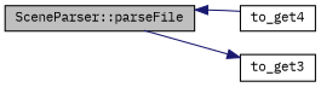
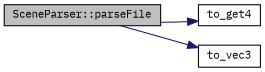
  digraph {
    fontname="IBM Plex Mono"
    rankdir=LR
    node [color=black fillcolor=white fontname="IBM Plex Mono" fontsize=10 shape=record style=filled]
    edge [color=midnightblue fontname="IBM Plex Mono" fontsize=10 labelfontname=Helvetica labelfontsize=10 style=solid]
    n1 [fillcolor=grey75 fontcolor=black height=0.2 label="SceneParser::parseFile" width=0.4]
    n2 [height=0.2 label=to_get4 width=0.4]
-   n3 [height=0.2 label=to_get3 width=0.4]
-   n2 -> n1
+   n3 [height=0.2 label=to_vec3 width=0.4]
+   n1 -> n2
    n1 -> n3
  }
